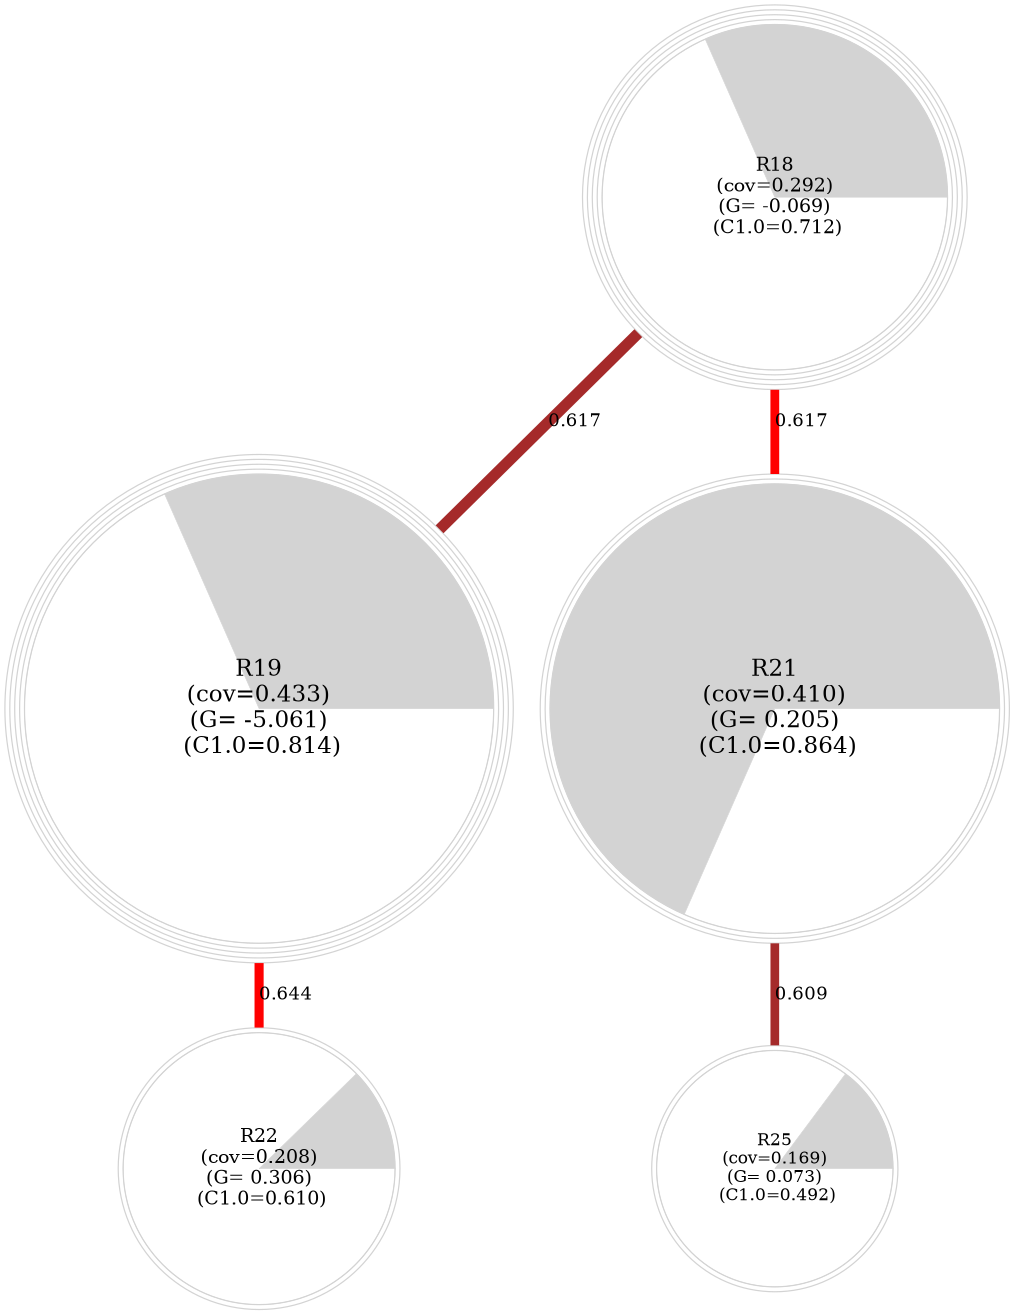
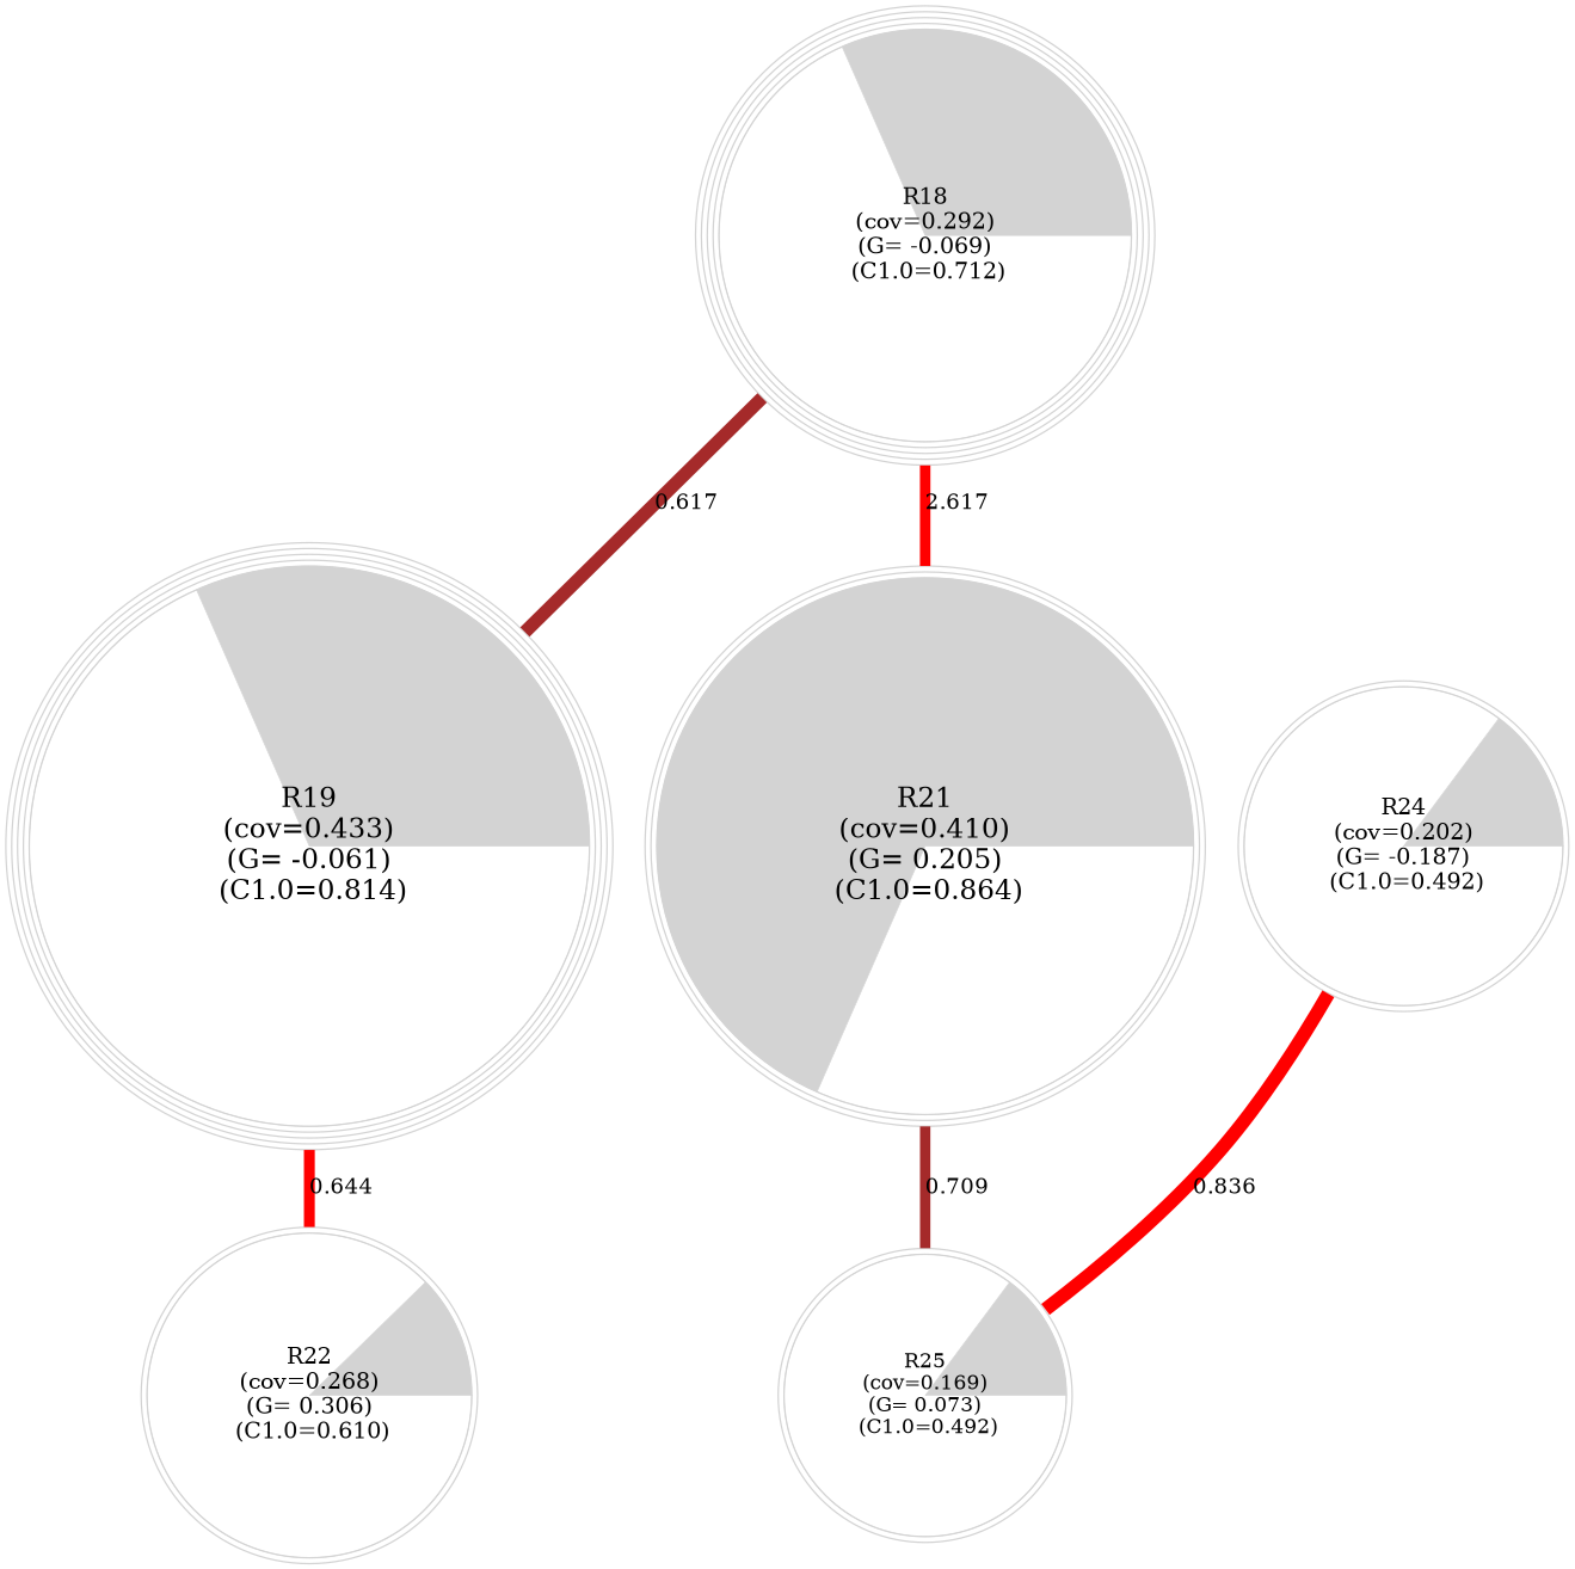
  graph {
    nodesep=0.3
    node [color="#d3d3d3ff" fillcolor="#d3d3d3;0.3160000145435333:white" fixedsize=true fontcolor=black fontsize=15.399999618530273 peripheries=2 shape=circle style=wedged]
    edge [color=red fontsize=15 labelfontcolor=green]
    n1 [height=3.921 label="R18\n (cov=0.292) \n (G= -0.069) \n (C1.0=0.712)" peripheries=5 width=3.921]
-   n2 [fontsize=19.0 height=5.326 label="R19\n (cov=0.433) \n (G= -5.061) \n (C1.0=0.814)" peripheries=5 width=5.326]
+   n2 [fontsize=19.0 height=5.326 label="R19\n (cov=0.433) \n (G= -0.061) \n (C1.0=0.814)" peripheries=5 width=5.326]
    n3 [fillcolor="#d3d3d3;0.6840000152587891:white" fontsize=19.0 height=5.101 label="R21\n (cov=0.410) \n (G= 0.205) \n (C1.0=0.864)" peripheries=3 width=5.101]
-   n4 [fillcolor="#d3d3d3;0.12300000339746475:white" height=3.079 label="R22\n (cov=0.208) \n (G= 0.306) \n (C1.0=0.610)" width=3.079]
+   n4 [fillcolor="#d3d3d3;0.12300000339746475:white" height=3.079 label="R22\n (cov=0.268) \n (G= 0.306) \n (C1.0=0.610)" width=3.079]
    n5 [fillcolor="#d3d3d3;0.14800000190734863:white" fontsize=13.600000381469727 height=2.685 label="R25\n (cov=0.169) \n (G= 0.073) \n (C1.0=0.492)" width=2.685]
+   n6 [fillcolor="#d3d3d3;0.14800000190734863:white" height=3.022 label="R24\n (cov=0.202) \n (G= -0.187) \n (C1.0=0.492)" width=3.022]
    n1 -- n2 [color=brown label=0.617 penwidth=9.060 title="R18 -- R19 (0.806)" weight=19.402]
-   n1 -- n3 [label=0.617 penwidth=7.168 title="R18 -- R21 (0.617)" weight=38.323]
+   n1 -- n3 [label=2.617 penwidth=7.168 title="R18 -- R21 (0.617)" weight=38.323]
    n2 -- n4 [label=0.644 penwidth=7.437 title="R21 -- R22 (0.644)" weight=35.627]
-   n3 -- n5 [color=brown label=0.609 penwidth=7.086 title="R21 -- R25 (0.609)" weight=39.145]
+   n3 -- n5 [color=brown label=0.709 penwidth=7.086 title="R21 -- R25 (0.609)" weight=39.145]
+   n6 -- n5 [label=0.836 penwidth=9.356 title="R24 -- R25 (0.836)" weight=16.437]
  }
